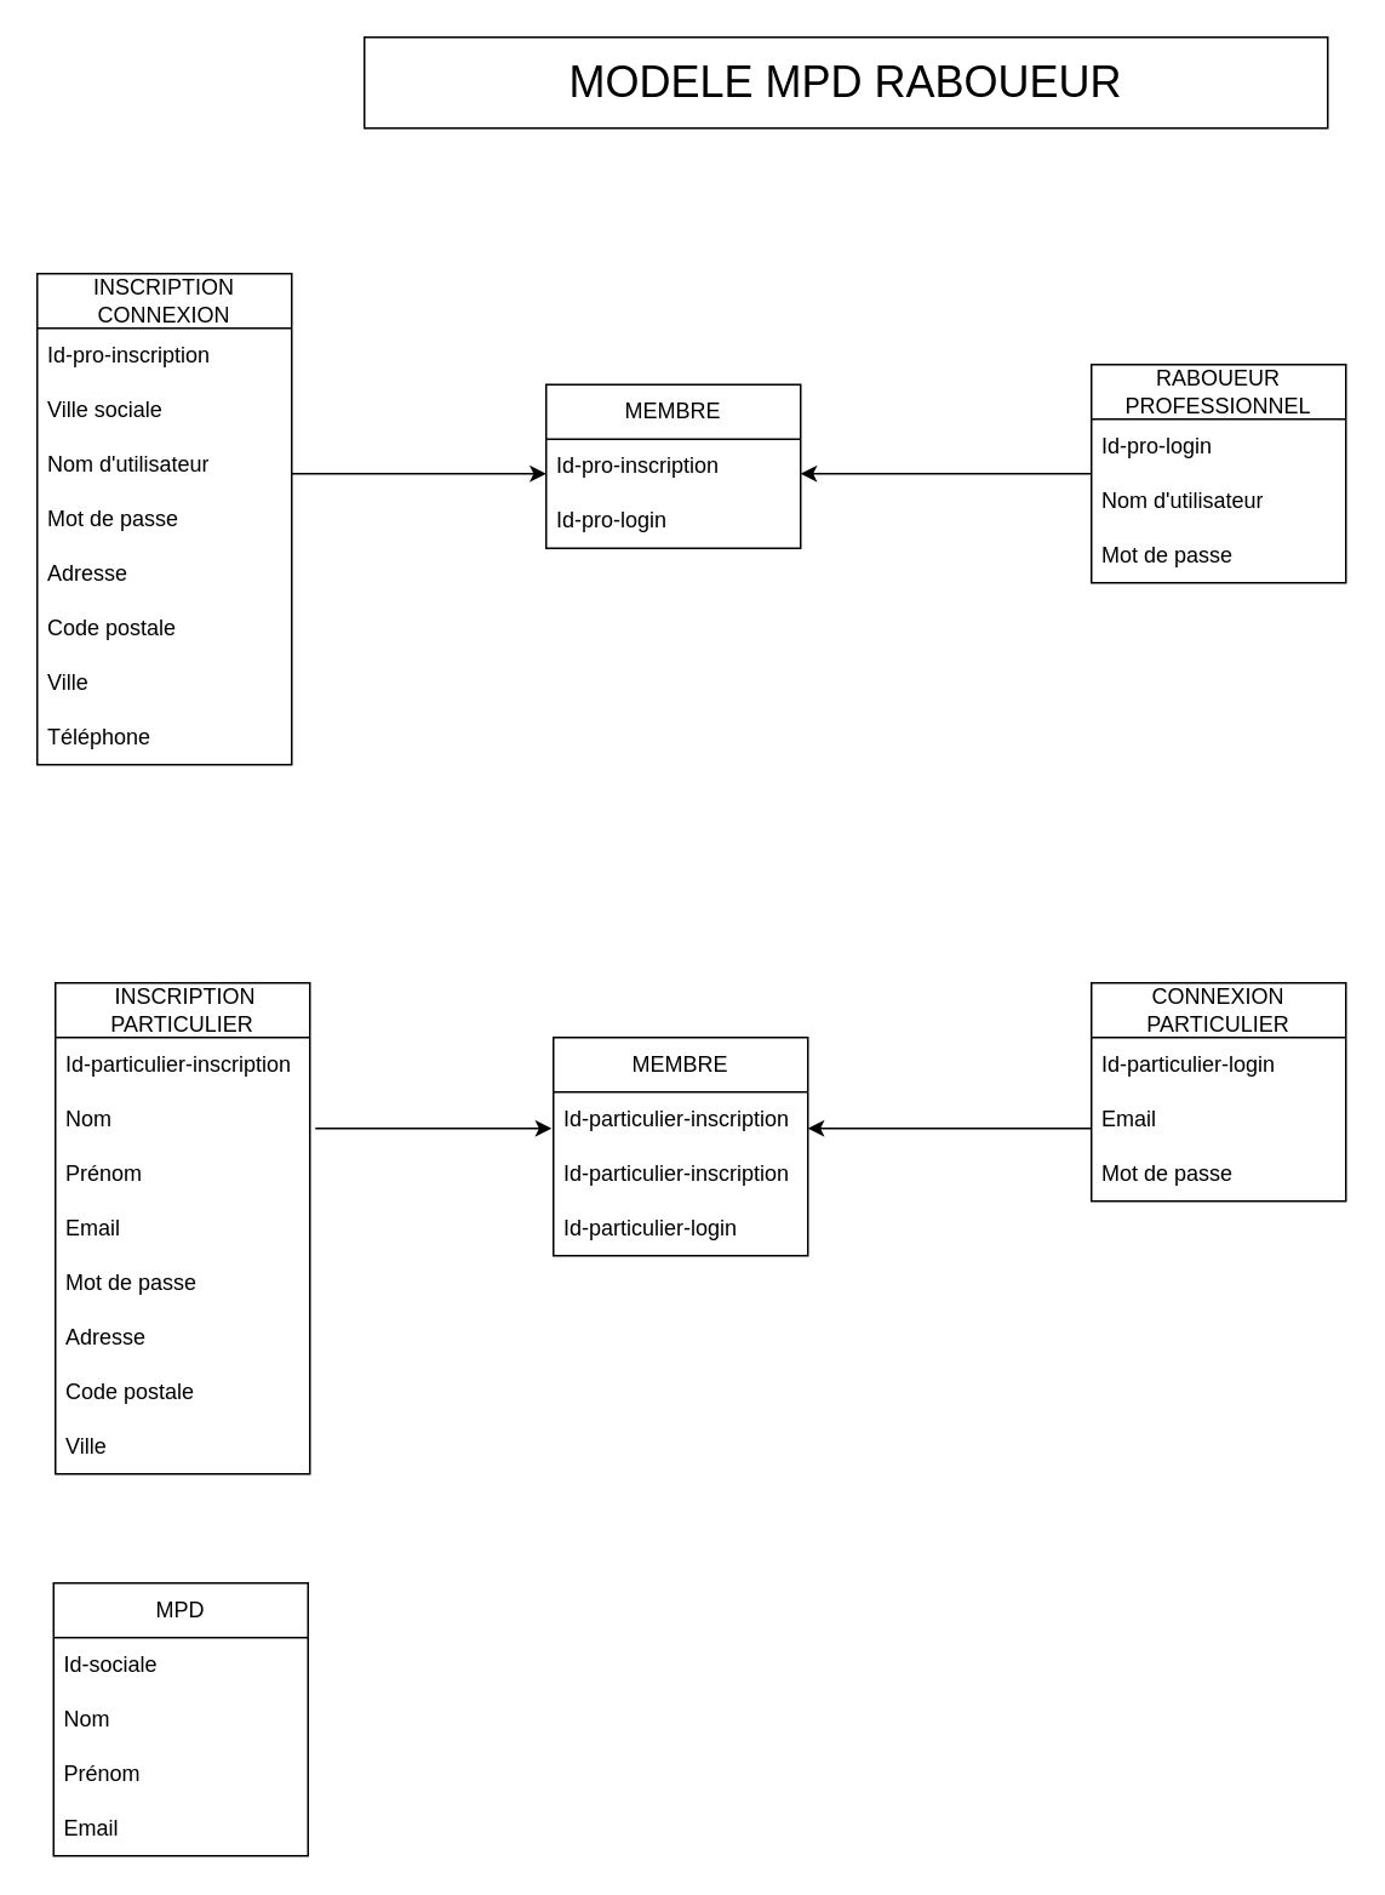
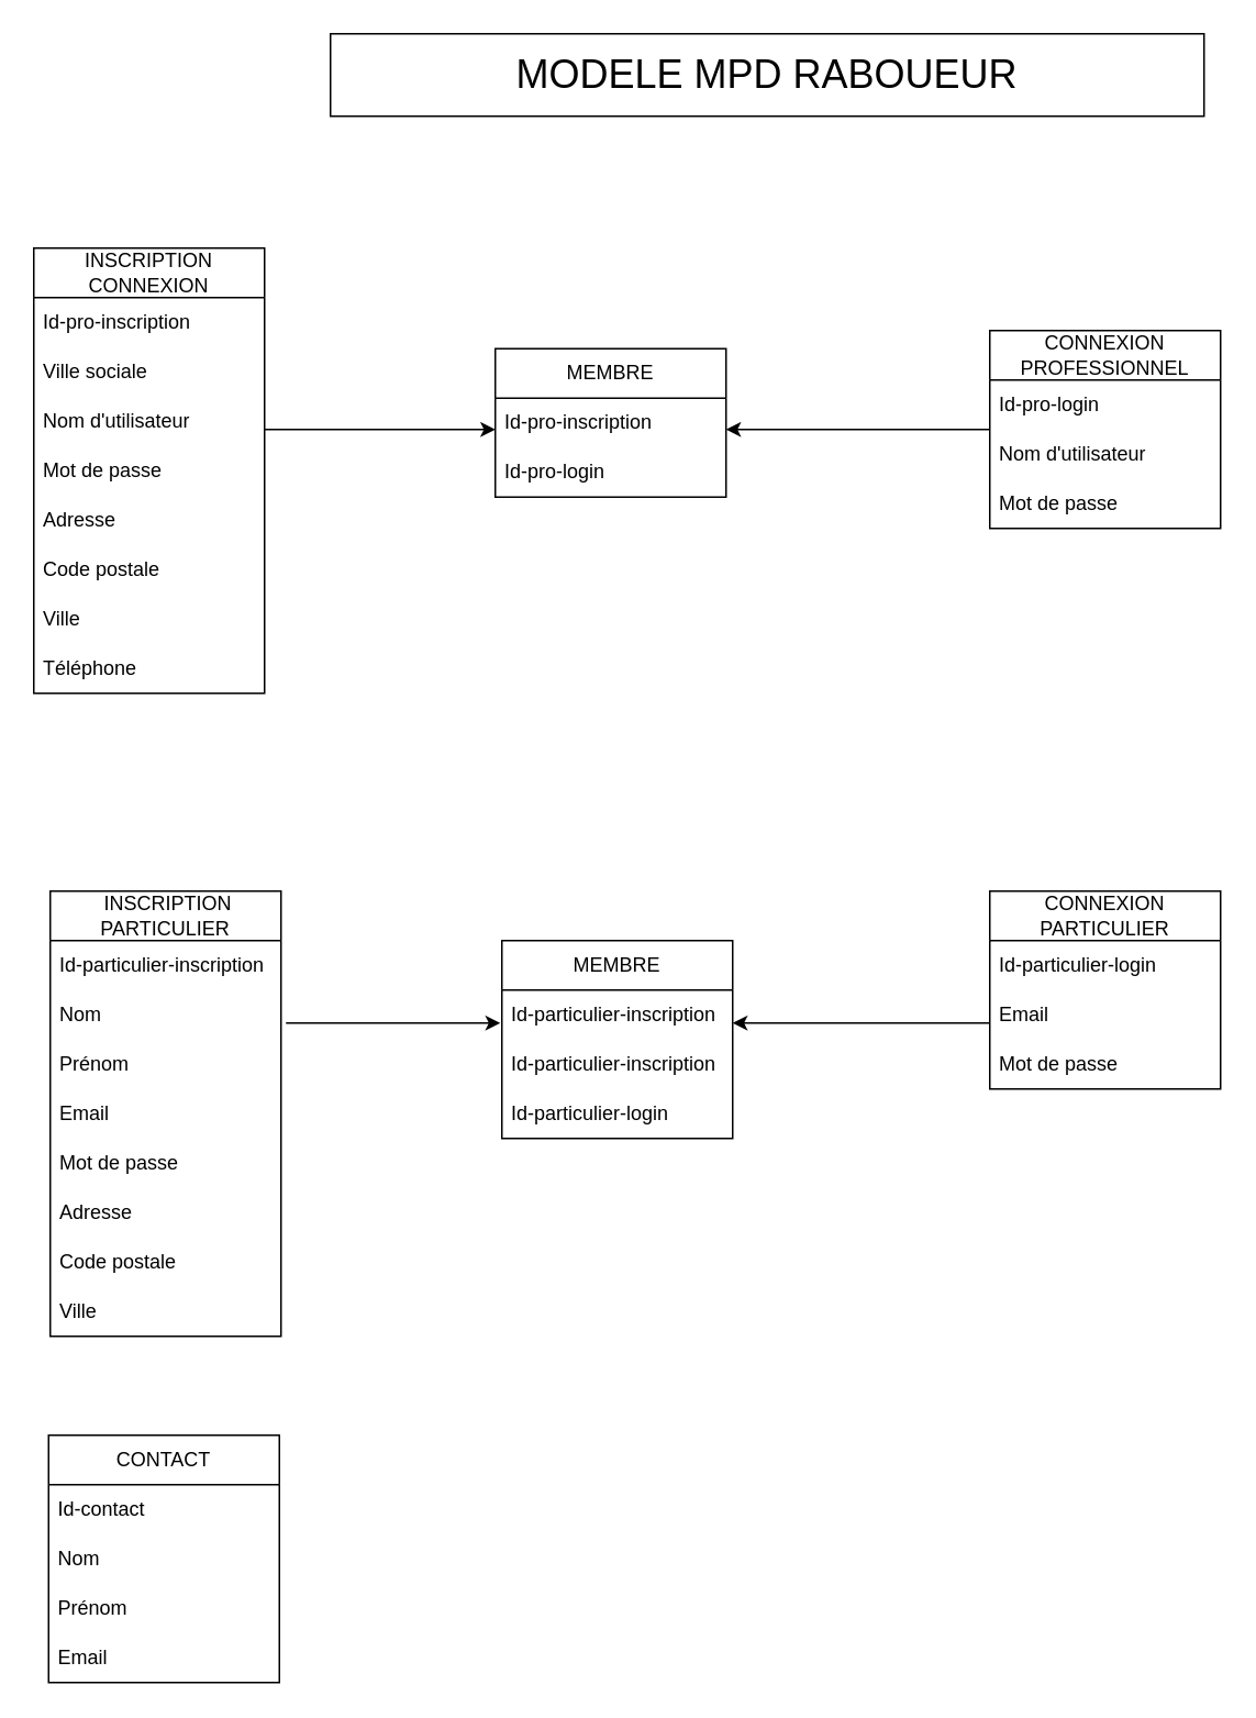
  <mxCell id="0" />
  <mxCell id="1" parent="0" />
  <mxCell id="2" value="INSCRIPTION CONNEXION" style="swimlane;fontStyle=0;childLayout=stackLayout;horizontal=1;startSize=30;horizontalStack=0;resizeParent=1;resizeParentMax=0;resizeLast=0;collapsible=1;marginBottom=0;whiteSpace=wrap;html=1;" vertex="1" parent="1"><mxGeometry x="20" y="150" width="140" height="270" as="geometry" /></mxCell>
  <mxCell id="3" value="Id-pro-inscription" style="text;strokeColor=none;fillColor=none;align=left;verticalAlign=middle;spacingLeft=4;spacingRight=4;overflow=hidden;points=[[0,0.5],[1,0.5]];portConstraint=eastwest;rotatable=0;whiteSpace=wrap;html=1;" vertex="1" parent="2"><mxGeometry y="30" width="140" height="30" as="geometry" /></mxCell>
  <mxCell id="4" value="Ville sociale" style="text;strokeColor=none;fillColor=none;align=left;verticalAlign=middle;spacingLeft=4;spacingRight=4;overflow=hidden;points=[[0,0.5],[1,0.5]];portConstraint=eastwest;rotatable=0;whiteSpace=wrap;html=1;" vertex="1" parent="2"><mxGeometry y="60" width="140" height="30" as="geometry" /></mxCell>
  <mxCell id="5" value="Nom d'utilisateur" style="text;strokeColor=none;fillColor=none;align=left;verticalAlign=middle;spacingLeft=4;spacingRight=4;overflow=hidden;points=[[0,0.5],[1,0.5]];portConstraint=eastwest;rotatable=0;whiteSpace=wrap;html=1;" vertex="1" parent="2"><mxGeometry y="90" width="140" height="30" as="geometry" /></mxCell>
  <mxCell id="6" value="Mot de passe" style="text;strokeColor=none;fillColor=none;align=left;verticalAlign=middle;spacingLeft=4;spacingRight=4;overflow=hidden;points=[[0,0.5],[1,0.5]];portConstraint=eastwest;rotatable=0;whiteSpace=wrap;html=1;" vertex="1" parent="2"><mxGeometry y="120" width="140" height="30" as="geometry" /></mxCell>
  <mxCell id="7" value="Adresse" style="text;strokeColor=none;fillColor=none;align=left;verticalAlign=middle;spacingLeft=4;spacingRight=4;overflow=hidden;points=[[0,0.5],[1,0.5]];portConstraint=eastwest;rotatable=0;whiteSpace=wrap;html=1;" vertex="1" parent="2"><mxGeometry y="150" width="140" height="30" as="geometry" /></mxCell>
  <mxCell id="8" value="Code postale" style="text;strokeColor=none;fillColor=none;align=left;verticalAlign=middle;spacingLeft=4;spacingRight=4;overflow=hidden;points=[[0,0.5],[1,0.5]];portConstraint=eastwest;rotatable=0;whiteSpace=wrap;html=1;" vertex="1" parent="2"><mxGeometry y="180" width="140" height="30" as="geometry" /></mxCell>
  <mxCell id="9" value="Ville" style="text;strokeColor=none;fillColor=none;align=left;verticalAlign=middle;spacingLeft=4;spacingRight=4;overflow=hidden;points=[[0,0.5],[1,0.5]];portConstraint=eastwest;rotatable=0;whiteSpace=wrap;html=1;" vertex="1" parent="2"><mxGeometry y="210" width="140" height="30" as="geometry" /></mxCell>
  <mxCell id="10" value="Téléphone" style="text;strokeColor=none;fillColor=none;align=left;verticalAlign=middle;spacingLeft=4;spacingRight=4;overflow=hidden;points=[[0,0.5],[1,0.5]];portConstraint=eastwest;rotatable=0;whiteSpace=wrap;html=1;" vertex="1" parent="2"><mxGeometry y="240" width="140" height="30" as="geometry" /></mxCell>
- <mxCell id="11" value="RABOUEUR PROFESSIONNEL" style="swimlane;fontStyle=0;childLayout=stackLayout;horizontal=1;startSize=30;horizontalStack=0;resizeParent=1;resizeParentMax=0;resizeLast=0;collapsible=1;marginBottom=0;whiteSpace=wrap;html=1;" vertex="1" parent="1"><mxGeometry x="600" y="200" width="140" height="120" as="geometry" /></mxCell>
+ <mxCell id="11" value="CONNEXION PROFESSIONNEL" style="swimlane;fontStyle=0;childLayout=stackLayout;horizontal=1;startSize=30;horizontalStack=0;resizeParent=1;resizeParentMax=0;resizeLast=0;collapsible=1;marginBottom=0;whiteSpace=wrap;html=1;" vertex="1" parent="1"><mxGeometry x="600" y="200" width="140" height="120" as="geometry" /></mxCell>
  <mxCell id="12" value="Id-pro-login" style="text;strokeColor=none;fillColor=none;align=left;verticalAlign=middle;spacingLeft=4;spacingRight=4;overflow=hidden;points=[[0,0.5],[1,0.5]];portConstraint=eastwest;rotatable=0;whiteSpace=wrap;html=1;" vertex="1" parent="11"><mxGeometry y="30" width="140" height="30" as="geometry" /></mxCell>
  <mxCell id="13" value="Nom d'utilisateur" style="text;strokeColor=none;fillColor=none;align=left;verticalAlign=middle;spacingLeft=4;spacingRight=4;overflow=hidden;points=[[0,0.5],[1,0.5]];portConstraint=eastwest;rotatable=0;whiteSpace=wrap;html=1;" vertex="1" parent="11"><mxGeometry y="60" width="140" height="30" as="geometry" /></mxCell>
  <mxCell id="14" value="Mot de passe" style="text;strokeColor=none;fillColor=none;align=left;verticalAlign=middle;spacingLeft=4;spacingRight=4;overflow=hidden;points=[[0,0.5],[1,0.5]];portConstraint=eastwest;rotatable=0;whiteSpace=wrap;html=1;" vertex="1" parent="11"><mxGeometry y="90" width="140" height="30" as="geometry" /></mxCell>
  <mxCell id="15" value="MEMBRE" style="swimlane;fontStyle=0;childLayout=stackLayout;horizontal=1;startSize=30;horizontalStack=0;resizeParent=1;resizeParentMax=0;resizeLast=0;collapsible=1;marginBottom=0;whiteSpace=wrap;html=1;" vertex="1" parent="1"><mxGeometry x="300" y="211" width="140" height="90" as="geometry" /></mxCell>
  <mxCell id="16" value="Id-pro-inscription" style="text;strokeColor=none;fillColor=none;align=left;verticalAlign=middle;spacingLeft=4;spacingRight=4;overflow=hidden;points=[[0,0.5],[1,0.5]];portConstraint=eastwest;rotatable=0;whiteSpace=wrap;html=1;" vertex="1" parent="15"><mxGeometry y="30" width="140" height="30" as="geometry" /></mxCell>
  <mxCell id="17" value="Id-pro-login" style="text;strokeColor=none;fillColor=none;align=left;verticalAlign=middle;spacingLeft=4;spacingRight=4;overflow=hidden;points=[[0,0.5],[1,0.5]];portConstraint=eastwest;rotatable=0;whiteSpace=wrap;html=1;" vertex="1" parent="15"><mxGeometry y="60" width="140" height="30" as="geometry" /></mxCell>
  <mxCell id="18" value="" style="endArrow=classic;html=1;rounded=0;" edge="1" parent="1"><mxGeometry width="50" height="50" relative="1" as="geometry"><mxPoint x="160" y="260" as="sourcePoint" /><mxPoint x="300" y="260" as="targetPoint" /></mxGeometry></mxCell>
  <mxCell id="19" value="" style="endArrow=classic;html=1;rounded=0;" edge="1" parent="1"><mxGeometry width="50" height="50" relative="1" as="geometry"><mxPoint x="600" y="260" as="sourcePoint" /><mxPoint x="440" y="260" as="targetPoint" /></mxGeometry></mxCell>
  <mxCell id="20" value="&amp;nbsp;INSCRIPTION PARTICULIER" style="swimlane;fontStyle=0;childLayout=stackLayout;horizontal=1;startSize=30;horizontalStack=0;resizeParent=1;resizeParentMax=0;resizeLast=0;collapsible=1;marginBottom=0;whiteSpace=wrap;html=1;" vertex="1" parent="1"><mxGeometry x="30" y="540" width="140" height="270" as="geometry" /></mxCell>
  <mxCell id="21" value="Id-particulier-inscription" style="text;strokeColor=none;fillColor=none;align=left;verticalAlign=middle;spacingLeft=4;spacingRight=4;overflow=hidden;points=[[0,0.5],[1,0.5]];portConstraint=eastwest;rotatable=0;whiteSpace=wrap;html=1;" vertex="1" parent="20"><mxGeometry y="30" width="140" height="30" as="geometry" /></mxCell>
  <mxCell id="22" value="Nom" style="text;strokeColor=none;fillColor=none;align=left;verticalAlign=middle;spacingLeft=4;spacingRight=4;overflow=hidden;points=[[0,0.5],[1,0.5]];portConstraint=eastwest;rotatable=0;whiteSpace=wrap;html=1;" vertex="1" parent="20"><mxGeometry y="60" width="140" height="30" as="geometry" /></mxCell>
  <mxCell id="23" value="Prénom" style="text;strokeColor=none;fillColor=none;align=left;verticalAlign=middle;spacingLeft=4;spacingRight=4;overflow=hidden;points=[[0,0.5],[1,0.5]];portConstraint=eastwest;rotatable=0;whiteSpace=wrap;html=1;" vertex="1" parent="20"><mxGeometry y="90" width="140" height="30" as="geometry" /></mxCell>
  <mxCell id="24" value="Email" style="text;strokeColor=none;fillColor=none;align=left;verticalAlign=middle;spacingLeft=4;spacingRight=4;overflow=hidden;points=[[0,0.5],[1,0.5]];portConstraint=eastwest;rotatable=0;whiteSpace=wrap;html=1;" vertex="1" parent="20"><mxGeometry y="120" width="140" height="30" as="geometry" /></mxCell>
  <mxCell id="25" value="Mot de passe" style="text;strokeColor=none;fillColor=none;align=left;verticalAlign=middle;spacingLeft=4;spacingRight=4;overflow=hidden;points=[[0,0.5],[1,0.5]];portConstraint=eastwest;rotatable=0;whiteSpace=wrap;html=1;" vertex="1" parent="20"><mxGeometry y="150" width="140" height="30" as="geometry" /></mxCell>
  <mxCell id="26" value="Adresse" style="text;strokeColor=none;fillColor=none;align=left;verticalAlign=middle;spacingLeft=4;spacingRight=4;overflow=hidden;points=[[0,0.5],[1,0.5]];portConstraint=eastwest;rotatable=0;whiteSpace=wrap;html=1;" vertex="1" parent="20"><mxGeometry y="180" width="140" height="30" as="geometry" /></mxCell>
  <mxCell id="27" value="Code postale" style="text;strokeColor=none;fillColor=none;align=left;verticalAlign=middle;spacingLeft=4;spacingRight=4;overflow=hidden;points=[[0,0.5],[1,0.5]];portConstraint=eastwest;rotatable=0;whiteSpace=wrap;html=1;" vertex="1" parent="20"><mxGeometry y="210" width="140" height="30" as="geometry" /></mxCell>
  <mxCell id="28" value="Ville" style="text;strokeColor=none;fillColor=none;align=left;verticalAlign=middle;spacingLeft=4;spacingRight=4;overflow=hidden;points=[[0,0.5],[1,0.5]];portConstraint=eastwest;rotatable=0;whiteSpace=wrap;html=1;" vertex="1" parent="20"><mxGeometry y="240" width="140" height="30" as="geometry" /></mxCell>
  <mxCell id="29" value="CONNEXION PARTICULIER" style="swimlane;fontStyle=0;childLayout=stackLayout;horizontal=1;startSize=30;horizontalStack=0;resizeParent=1;resizeParentMax=0;resizeLast=0;collapsible=1;marginBottom=0;whiteSpace=wrap;html=1;" vertex="1" parent="1"><mxGeometry x="600" y="540" width="140" height="120" as="geometry" /></mxCell>
  <mxCell id="30" value="Id-particulier-login" style="text;strokeColor=none;fillColor=none;align=left;verticalAlign=middle;spacingLeft=4;spacingRight=4;overflow=hidden;points=[[0,0.5],[1,0.5]];portConstraint=eastwest;rotatable=0;whiteSpace=wrap;html=1;" vertex="1" parent="29"><mxGeometry y="30" width="140" height="30" as="geometry" /></mxCell>
  <mxCell id="31" value="Email" style="text;strokeColor=none;fillColor=none;align=left;verticalAlign=middle;spacingLeft=4;spacingRight=4;overflow=hidden;points=[[0,0.5],[1,0.5]];portConstraint=eastwest;rotatable=0;whiteSpace=wrap;html=1;" vertex="1" parent="29"><mxGeometry y="60" width="140" height="30" as="geometry" /></mxCell>
  <mxCell id="32" value="Mot de passe" style="text;strokeColor=none;fillColor=none;align=left;verticalAlign=middle;spacingLeft=4;spacingRight=4;overflow=hidden;points=[[0,0.5],[1,0.5]];portConstraint=eastwest;rotatable=0;whiteSpace=wrap;html=1;" vertex="1" parent="29"><mxGeometry y="90" width="140" height="30" as="geometry" /></mxCell>
  <mxCell id="33" value="MEMBRE" style="swimlane;fontStyle=0;childLayout=stackLayout;horizontal=1;startSize=30;horizontalStack=0;resizeParent=1;resizeParentMax=0;resizeLast=0;collapsible=1;marginBottom=0;whiteSpace=wrap;html=1;" vertex="1" parent="1"><mxGeometry x="304" y="570" width="140" height="120" as="geometry" /></mxCell>
  <mxCell id="34" value="Id-particulier-inscription" style="text;strokeColor=none;fillColor=none;align=left;verticalAlign=middle;spacingLeft=4;spacingRight=4;overflow=hidden;points=[[0,0.5],[1,0.5]];portConstraint=eastwest;rotatable=0;whiteSpace=wrap;html=1;" vertex="1" parent="33"><mxGeometry y="30" width="140" height="30" as="geometry" /></mxCell>
  <mxCell id="35" value="Id-particulier-inscription" style="text;strokeColor=none;fillColor=none;align=left;verticalAlign=middle;spacingLeft=4;spacingRight=4;overflow=hidden;points=[[0,0.5],[1,0.5]];portConstraint=eastwest;rotatable=0;whiteSpace=wrap;html=1;" vertex="1" parent="33"><mxGeometry y="60" width="140" height="30" as="geometry" /></mxCell>
  <mxCell id="36" value="Id-particulier-login" style="text;strokeColor=none;fillColor=none;align=left;verticalAlign=middle;spacingLeft=4;spacingRight=4;overflow=hidden;points=[[0,0.5],[1,0.5]];portConstraint=eastwest;rotatable=0;whiteSpace=wrap;html=1;" vertex="1" parent="33"><mxGeometry y="90" width="140" height="30" as="geometry" /></mxCell>
  <mxCell id="37" value="" style="endArrow=classic;html=1;rounded=0;" edge="1" parent="1"><mxGeometry width="50" height="50" relative="1" as="geometry"><mxPoint x="173" y="620" as="sourcePoint" /><mxPoint x="303" y="620" as="targetPoint" /></mxGeometry></mxCell>
  <mxCell id="38" value="" style="endArrow=classic;html=1;rounded=0;" edge="1" parent="1"><mxGeometry width="50" height="50" relative="1" as="geometry"><mxPoint x="600" y="620" as="sourcePoint" /><mxPoint x="444" y="620" as="targetPoint" /></mxGeometry></mxCell>
- <mxCell id="39" value="MPD" style="swimlane;fontStyle=0;childLayout=stackLayout;horizontal=1;startSize=30;horizontalStack=0;resizeParent=1;resizeParentMax=0;resizeLast=0;collapsible=1;marginBottom=0;whiteSpace=wrap;html=1;" vertex="1" parent="1"><mxGeometry x="29" y="870" width="140" height="150" as="geometry" /></mxCell>
- <mxCell id="40" value="Id-sociale" style="text;strokeColor=none;fillColor=none;align=left;verticalAlign=middle;spacingLeft=4;spacingRight=4;overflow=hidden;points=[[0,0.5],[1,0.5]];portConstraint=eastwest;rotatable=0;whiteSpace=wrap;html=1;" vertex="1" parent="39"><mxGeometry y="30" width="140" height="30" as="geometry" /></mxCell>
+ <mxCell id="39" value="CONTACT" style="swimlane;fontStyle=0;childLayout=stackLayout;horizontal=1;startSize=30;horizontalStack=0;resizeParent=1;resizeParentMax=0;resizeLast=0;collapsible=1;marginBottom=0;whiteSpace=wrap;html=1;" vertex="1" parent="1"><mxGeometry x="29" y="870" width="140" height="150" as="geometry" /></mxCell>
+ <mxCell id="40" value="Id-contact" style="text;strokeColor=none;fillColor=none;align=left;verticalAlign=middle;spacingLeft=4;spacingRight=4;overflow=hidden;points=[[0,0.5],[1,0.5]];portConstraint=eastwest;rotatable=0;whiteSpace=wrap;html=1;" vertex="1" parent="39"><mxGeometry y="30" width="140" height="30" as="geometry" /></mxCell>
  <mxCell id="41" value="Nom" style="text;strokeColor=none;fillColor=none;align=left;verticalAlign=middle;spacingLeft=4;spacingRight=4;overflow=hidden;points=[[0,0.5],[1,0.5]];portConstraint=eastwest;rotatable=0;whiteSpace=wrap;html=1;" vertex="1" parent="39"><mxGeometry y="60" width="140" height="30" as="geometry" /></mxCell>
  <mxCell id="42" value="Prénom" style="text;strokeColor=none;fillColor=none;align=left;verticalAlign=middle;spacingLeft=4;spacingRight=4;overflow=hidden;points=[[0,0.5],[1,0.5]];portConstraint=eastwest;rotatable=0;whiteSpace=wrap;html=1;" vertex="1" parent="39"><mxGeometry y="90" width="140" height="30" as="geometry" /></mxCell>
  <mxCell id="43" value="Email" style="text;strokeColor=none;fillColor=none;align=left;verticalAlign=middle;spacingLeft=4;spacingRight=4;overflow=hidden;points=[[0,0.5],[1,0.5]];portConstraint=eastwest;rotatable=0;whiteSpace=wrap;html=1;" vertex="1" parent="39"><mxGeometry y="120" width="140" height="30" as="geometry" /></mxCell>
  <mxCell id="44" value="&lt;font style=&quot;font-size: 24px;&quot;&gt;MODELE MPD RABOUEUR&lt;/font&gt;" style="rounded=0;whiteSpace=wrap;html=1;" vertex="1" parent="1"><mxGeometry x="200" y="20" width="530" height="50" as="geometry" /></mxCell>
